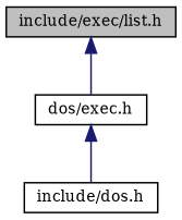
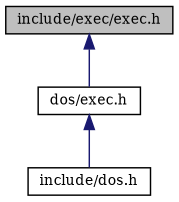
  digraph {
    fontname="DejaVu Serif"
    node [color=black fillcolor=white fontname="DejaVu Serif" fontsize=10 shape=record style=filled]
    edge [color=midnightblue dir=back fontname="DejaVu Serif" fontsize=10 labelfontname=Helvetica labelfontsize=10 style=solid]
-   n1 [fillcolor=grey75 fontcolor=black height=0.2 label="include/exec/list.h" width=0.4]
+   n1 [fillcolor=grey75 fontcolor=black height=0.2 label="include/exec/exec.h" width=0.4]
    n2 [height=0.2 label="dos/exec.h" width=0.4]
    n3 [height=0.2 label="include/dos.h" width=0.4]
    n1 -> n2
    n2 -> n3
  }
